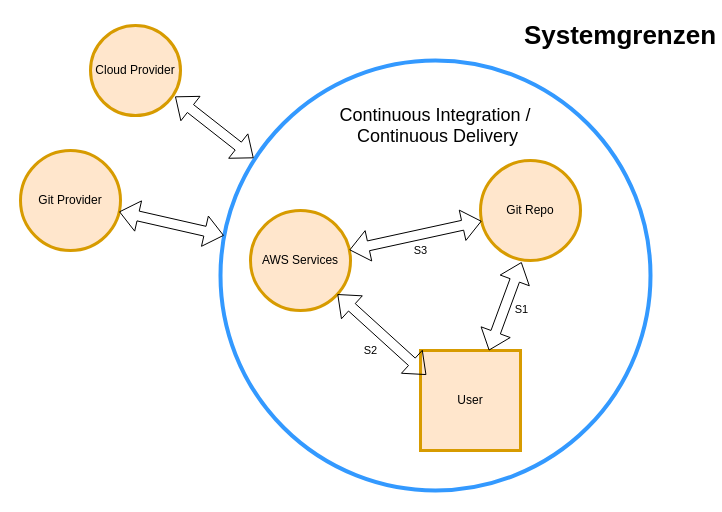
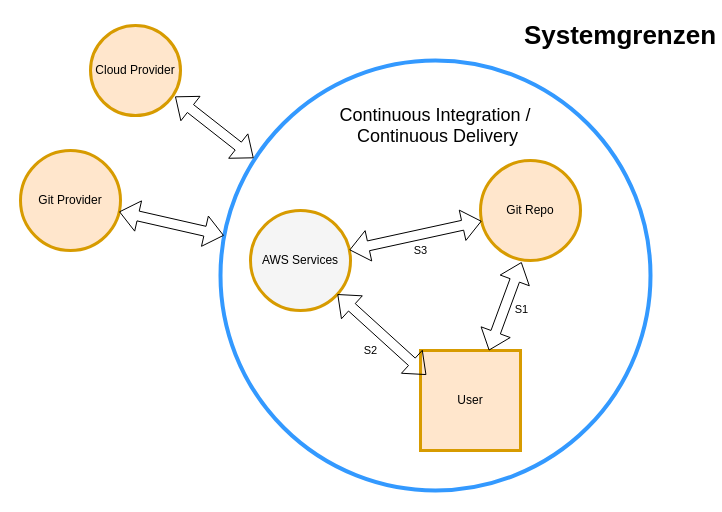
  <mxCell id="0" />
  <mxCell id="1" parent="0" />
  <mxCell id="2" value="&lt;h1&gt;&lt;/h1&gt;&lt;h2 style=&quot;font-size: 18px;&quot; class=&quot;splunk2-h3&quot;&gt;&lt;div style=&quot;&quot;&gt;&lt;span style=&quot;background-color: initial; font-weight: normal;&quot;&gt;&lt;br&gt;Continuous Integration /&lt;/span&gt;&lt;/div&gt;&lt;div style=&quot;&quot;&gt;&lt;span style=&quot;background-color: initial; font-weight: normal;&quot;&gt;&amp;nbsp;Continuous Delivery&lt;/span&gt;&lt;/div&gt;&lt;/h2&gt;" style="ellipse;whiteSpace=wrap;html=1;aspect=fixed;strokeWidth=4;strokeColor=#3399FF;align=center;verticalAlign=top;" parent="1" vertex="1"><mxGeometry x="220" y="60" width="430" height="430" as="geometry" /></mxCell>
  <mxCell id="3" value="Cloud Provider" style="ellipse;whiteSpace=wrap;html=1;aspect=fixed;fillColor=#ffe6cc;strokeColor=#d79b00;strokeWidth=3;shadow=0;" parent="1" vertex="1"><mxGeometry x="90" y="25" width="90" height="90" as="geometry" /></mxCell>
  <mxCell id="4" value="Git Provider" style="ellipse;whiteSpace=wrap;html=1;aspect=fixed;fillColor=#ffe6cc;strokeColor=#d79b00;strokeWidth=3;" parent="1" vertex="1"><mxGeometry x="20" y="150" width="100" height="100" as="geometry" /></mxCell>
  <mxCell id="5" value="" style="shape=flexArrow;endArrow=classic;startArrow=classic;html=1;rounded=0;entryX=0.94;entryY=0.789;entryDx=0;entryDy=0;entryPerimeter=0;exitX=0.077;exitY=0.227;exitDx=0;exitDy=0;exitPerimeter=0;" parent="1" source="2" target="3" edge="1"><mxGeometry width="100" height="100" relative="1" as="geometry"><mxPoint x="242.487" y="150" as="sourcePoint" /><mxPoint x="180" y="100" as="targetPoint" /></mxGeometry></mxCell>
  <mxCell id="6" value="" style="shape=flexArrow;endArrow=classic;startArrow=classic;html=1;rounded=0;entryX=0.986;entryY=0.612;entryDx=0;entryDy=0;entryPerimeter=0;exitX=0.008;exitY=0.407;exitDx=0;exitDy=0;exitPerimeter=0;" parent="1" source="2" target="4" edge="1"><mxGeometry width="100" height="100" relative="1" as="geometry"><mxPoint x="210" y="230" as="sourcePoint" /><mxPoint x="130" y="210" as="targetPoint" /></mxGeometry></mxCell>
  <mxCell id="7" value="&lt;font size=&quot;1&quot; style=&quot;&quot;&gt;&lt;b style=&quot;font-size: 26px;&quot;&gt;Systemgrenzen&lt;/b&gt;&lt;/font&gt;" style="text;html=1;strokeColor=none;fillColor=none;align=center;verticalAlign=middle;whiteSpace=wrap;rounded=0;" parent="1" vertex="1"><mxGeometry x="540" y="20" width="160" height="30" as="geometry" /></mxCell>
  <mxCell id="8" value="Git Repo" style="ellipse;whiteSpace=wrap;html=1;aspect=fixed;fillColor=#ffe6cc;strokeColor=#d79b00;strokeWidth=3;" parent="1" vertex="1"><mxGeometry x="480" y="160" width="100" height="100" as="geometry" /></mxCell>
- <mxCell id="9" value="AWS Services" style="ellipse;whiteSpace=wrap;html=1;aspect=fixed;fillColor=#ffe6cc;strokeColor=#d79b00;strokeWidth=3;" parent="1" vertex="1"><mxGeometry x="250" y="210" width="100" height="100" as="geometry" /></mxCell>
+ <mxCell id="9" value="AWS Services" style="ellipse;whiteSpace=wrap;html=1;aspect=fixed;fillColor=#f5f5f5;strokeColor=#d79b00;strokeWidth=3;" parent="1" vertex="1"><mxGeometry x="250" y="210" width="100" height="100" as="geometry" /></mxCell>
  <mxCell id="10" value="S3" style="shape=flexArrow;endArrow=classic;startArrow=classic;html=1;rounded=0;verticalAlign=middle;" parent="1" source="9" target="8" edge="1"><mxGeometry x="0.025" y="-16" width="100" height="100" relative="1" as="geometry"><mxPoint x="390" y="210" as="sourcePoint" /><mxPoint x="490" y="110" as="targetPoint" /><mxPoint as="offset" /></mxGeometry></mxCell>
  <mxCell id="11" value="User" style="whiteSpace=wrap;html=1;aspect=fixed;fillColor=#ffe6cc;strokeColor=#d79b00;strokeWidth=3;rounded=0;" parent="1" vertex="1"><mxGeometry x="420" y="350" width="100" height="100" as="geometry" /></mxCell>
  <mxCell id="12" value="S1" style="shape=flexArrow;endArrow=classic;startArrow=classic;html=1;rounded=0;verticalAlign=middle;entryX=0.41;entryY=1.016;entryDx=0;entryDy=0;entryPerimeter=0;" parent="1" source="11" target="8" edge="1"><mxGeometry x="0.061" y="-16" width="100" height="100" relative="1" as="geometry"><mxPoint x="530" y="243.5" as="sourcePoint" /><mxPoint x="633" y="276.5" as="targetPoint" /><mxPoint as="offset" /></mxGeometry></mxCell>
  <mxCell id="13" value="S2" style="shape=flexArrow;endArrow=classic;startArrow=classic;html=1;rounded=0;verticalAlign=middle;entryX=0.058;entryY=0.244;entryDx=0;entryDy=0;entryPerimeter=0;" parent="1" source="9" target="11" edge="1"><mxGeometry x="0.038" y="-19" width="100" height="100" relative="1" as="geometry"><mxPoint x="365" y="308" as="sourcePoint" /><mxPoint x="495" y="242" as="targetPoint" /><mxPoint y="1" as="offset" /></mxGeometry></mxCell>
